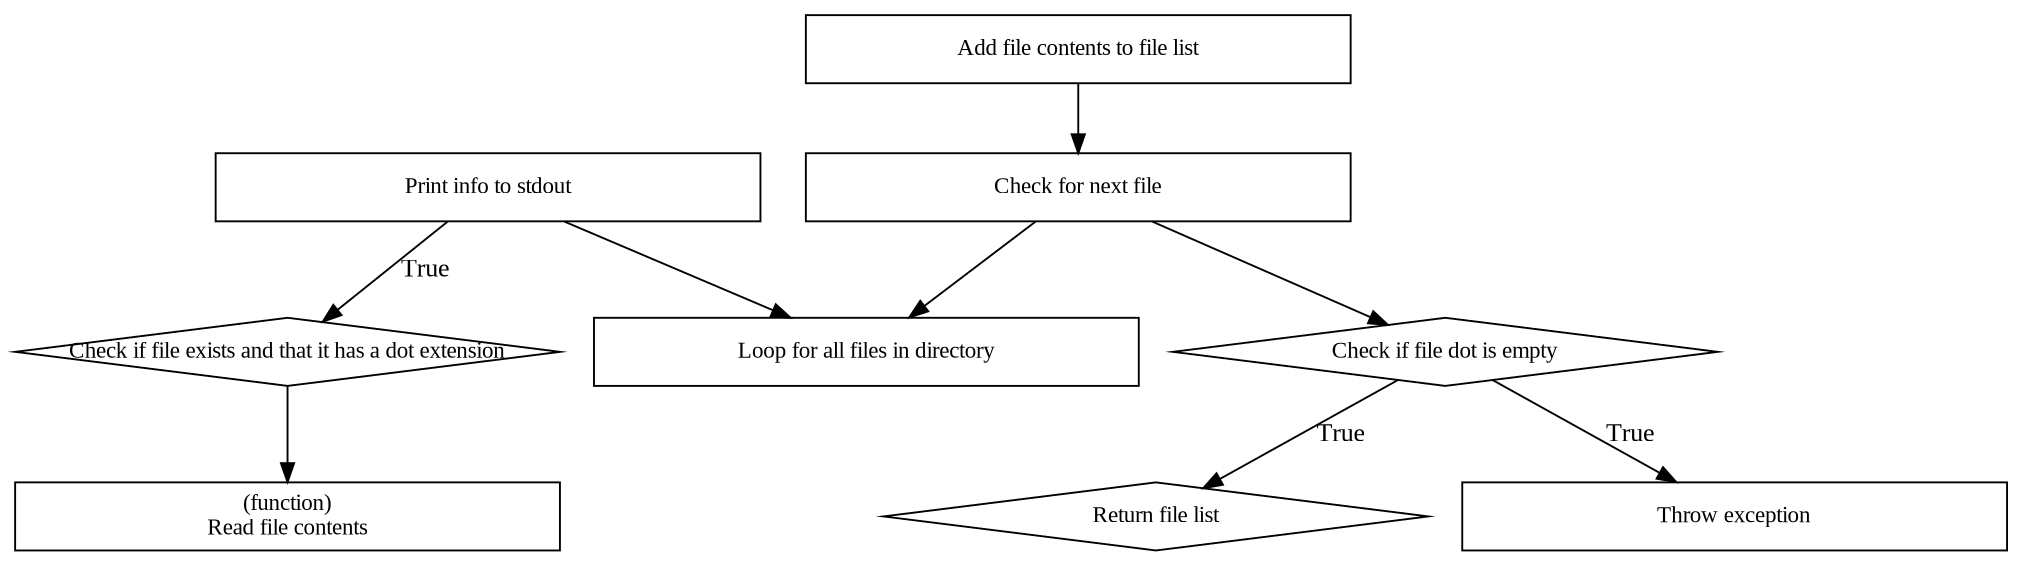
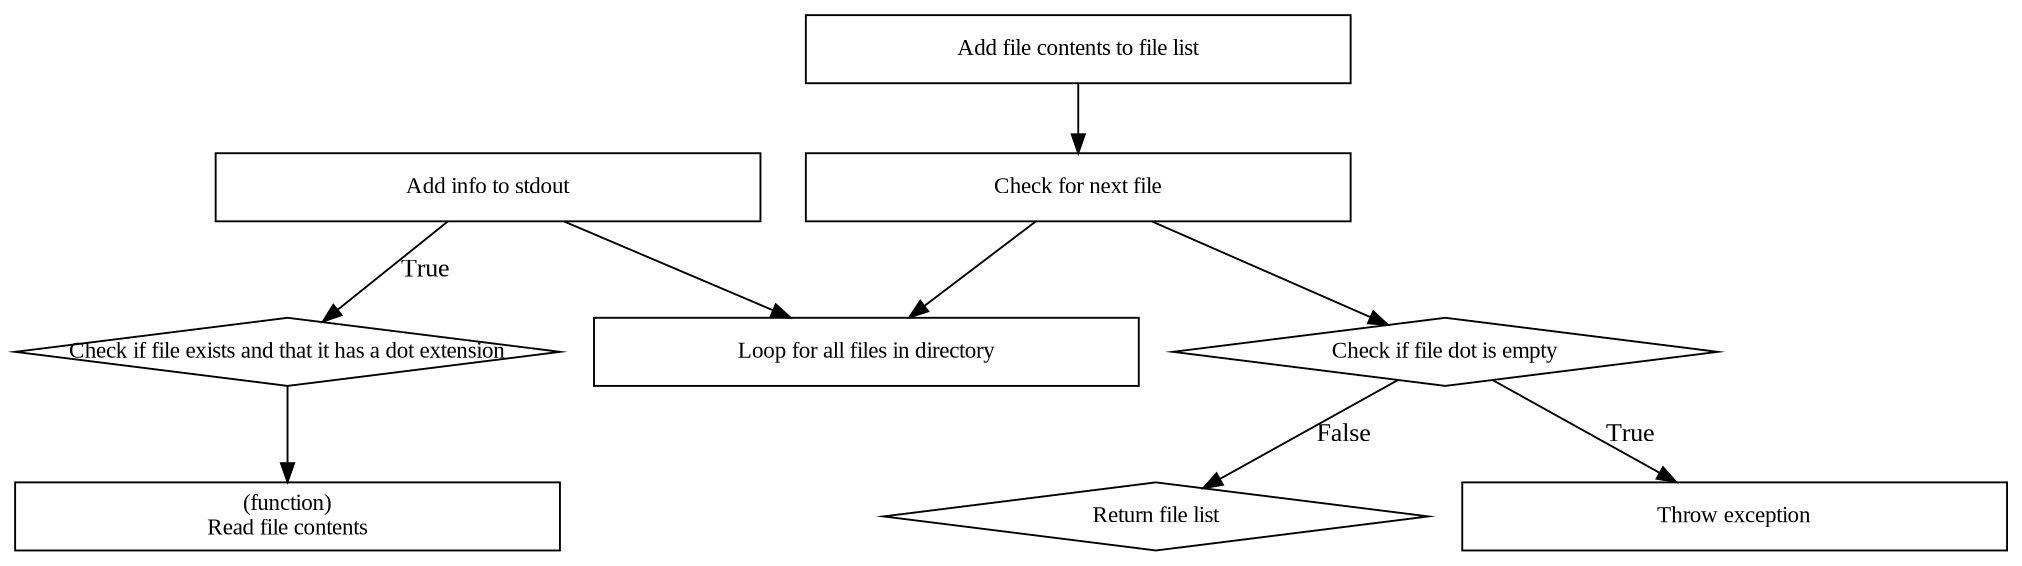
  digraph {
    fontname="Liberation Serif"
    rankdir=TB
    node [fixedsize=true fontname="Liberation Serif" fontsize=12 shape=rectangle]
    edge [fontname="Liberation Serif"]
-   n1 [height=0.5 label="Print info to stdout" width=4.0]
+   n1 [height=0.5 label="Add info to stdout" width=4.0]
    n2 [height=0.5 label="Loop for all files in directory" width=4.0]
    n3 [height=0.5 label="Check if file exists and that it has a dot extension" shape=diamond width=4.0]
    n4 [height=0.5 label="(function)\nRead file contents" width=4.0]
    n5 [height=0.5 label="Add file contents to file list" width=4.0]
    n6 [height=0.5 label="Check for next file" width=4.0]
    n7 [height=0.5 label="Check if file dot is empty" shape=diamond width=4.0]
    n8 [height=0.5 label="Throw exception" width=4.0]
    n9 [height=0.5 label="Return file list" shape=diamond width=4.0]
    n1 -> n2
    n1 -> n3 [label=True]
    n3 -> n4
    n5 -> n6
    n6 -> n2
    n6 -> n7
    n7 -> n8 [label=True]
-   n7 -> n9 [label=True]
+   n7 -> n9 [label=False]
  }
